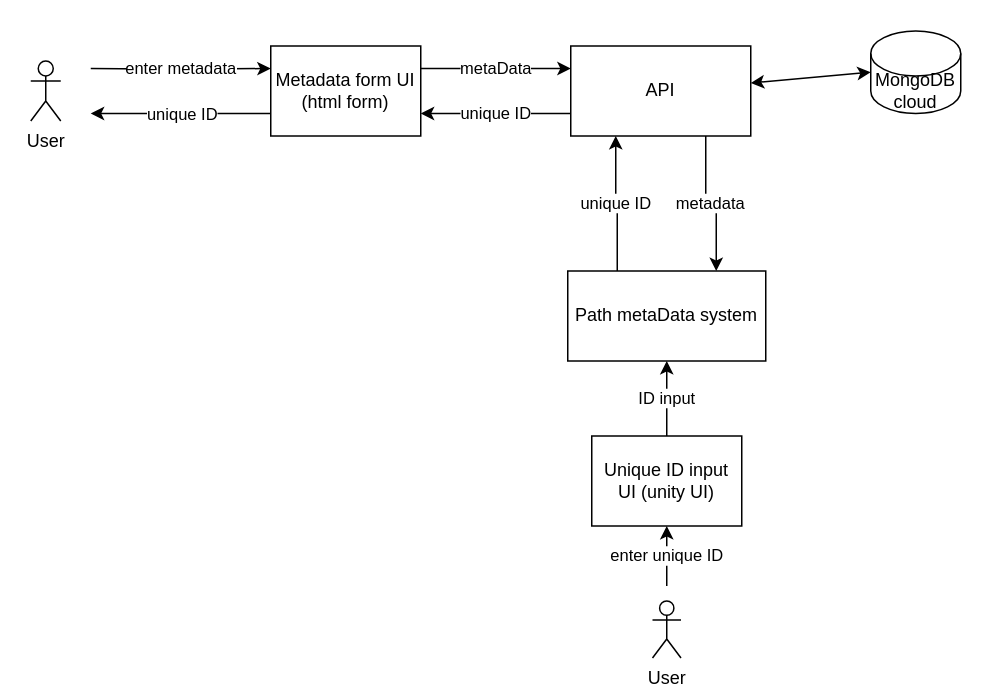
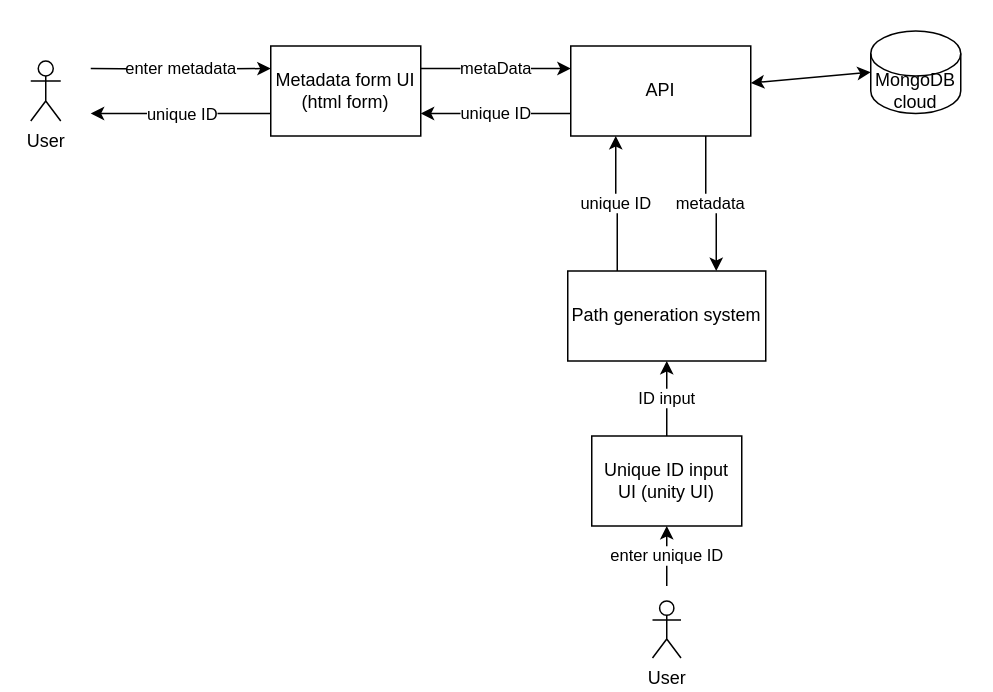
  <mxCell id="0" />
  <mxCell id="1" parent="0" />
  <mxCell id="2" value="MongoDB cloud" style="shape=cylinder3;whiteSpace=wrap;html=1;boundedLbl=1;backgroundOutline=1;size=15;" vertex="1" parent="1"><mxGeometry x="580" y="20" width="60" height="55" as="geometry" /></mxCell>
  <mxCell id="3" value="enter metadata" style="edgeStyle=orthogonalEdgeStyle;rounded=0;orthogonalLoop=1;jettySize=auto;html=1;entryX=0;entryY=0.25;entryDx=0;entryDy=0;" edge="1" parent="1" target="5"><mxGeometry relative="1" as="geometry"><mxPoint x="60" y="45" as="sourcePoint" /></mxGeometry></mxCell>
  <mxCell id="4" value="unique ID" style="edgeStyle=orthogonalEdgeStyle;rounded=0;orthogonalLoop=1;jettySize=auto;html=1;exitX=0;exitY=0.75;exitDx=0;exitDy=0;" edge="1" parent="1" source="5"><mxGeometry relative="1" as="geometry"><mxPoint x="60" y="75" as="targetPoint" /></mxGeometry></mxCell>
  <mxCell id="5" value="Metadata form UI&lt;br&gt;(html form)" style="rounded=0;whiteSpace=wrap;html=1;" vertex="1" parent="1"><mxGeometry x="180" y="30" width="100" height="60" as="geometry" /></mxCell>
  <mxCell id="6" value="API" style="rounded=0;whiteSpace=wrap;html=1;" vertex="1" parent="1"><mxGeometry x="380" y="30" width="120" height="60" as="geometry" /></mxCell>
  <mxCell id="7" value="" style="endArrow=classic;startArrow=classic;html=1;entryX=0;entryY=0.5;entryDx=0;entryDy=0;entryPerimeter=0;" edge="1" parent="1" source="6" target="2"><mxGeometry width="50" height="50" relative="1" as="geometry"><mxPoint x="380" y="90" as="sourcePoint" /><mxPoint x="580" y="73" as="targetPoint" /></mxGeometry></mxCell>
  <mxCell id="8" value="metaData" style="edgeStyle=orthogonalEdgeStyle;rounded=0;orthogonalLoop=1;jettySize=auto;html=1;entryX=0;entryY=0.25;entryDx=0;entryDy=0;startArrow=none;startFill=0;exitX=1;exitY=0.25;exitDx=0;exitDy=0;" edge="1" parent="1" source="5" target="6"><mxGeometry relative="1" as="geometry"><mxPoint x="280" y="59.5" as="sourcePoint" /><mxPoint x="400" y="59.5" as="targetPoint" /></mxGeometry></mxCell>
- <mxCell id="9" value="Path metaData system" style="rounded=0;whiteSpace=wrap;html=1;" vertex="1" parent="1"><mxGeometry x="378" y="180" width="132" height="60" as="geometry" /></mxCell>
+ <mxCell id="9" value="Path generation system" style="rounded=0;whiteSpace=wrap;html=1;" vertex="1" parent="1"><mxGeometry x="378" y="180" width="132" height="60" as="geometry" /></mxCell>
  <mxCell id="10" value="unique ID" style="edgeStyle=orthogonalEdgeStyle;rounded=0;orthogonalLoop=1;jettySize=auto;html=1;entryX=0.25;entryY=1;entryDx=0;entryDy=0;startArrow=none;startFill=0;exitX=0.25;exitY=0;exitDx=0;exitDy=0;" edge="1" parent="1" source="9" target="6"><mxGeometry relative="1" as="geometry"><mxPoint x="290" y="69.5" as="sourcePoint" /><mxPoint x="390" y="70" as="targetPoint" /></mxGeometry></mxCell>
  <mxCell id="11" value="metadata" style="edgeStyle=orthogonalEdgeStyle;rounded=0;orthogonalLoop=1;jettySize=auto;html=1;entryX=0.75;entryY=1;entryDx=0;entryDy=0;startArrow=classic;startFill=1;exitX=0.75;exitY=0;exitDx=0;exitDy=0;endArrow=none;endFill=0;" edge="1" parent="1" source="9" target="6"><mxGeometry relative="1" as="geometry"><mxPoint x="413" y="200" as="sourcePoint" /><mxPoint x="414" y="100" as="targetPoint" /></mxGeometry></mxCell>
  <mxCell id="12" value="ID input" style="edgeStyle=orthogonalEdgeStyle;rounded=0;orthogonalLoop=1;jettySize=auto;html=1;startArrow=classic;startFill=1;endArrow=none;endFill=0;entryX=0.5;entryY=0;entryDx=0;entryDy=0;exitX=0.5;exitY=1;exitDx=0;exitDy=0;" edge="1" parent="1" source="9" target="13"><mxGeometry relative="1" as="geometry"><mxPoint x="500" y="270" as="sourcePoint" /></mxGeometry></mxCell>
  <mxCell id="13" value="Unique ID input UI (unity UI)" style="rounded=0;whiteSpace=wrap;html=1;" vertex="1" parent="1"><mxGeometry x="394" y="290" width="100" height="60" as="geometry" /></mxCell>
  <mxCell id="14" value="User" style="shape=umlActor;verticalLabelPosition=bottom;verticalAlign=top;html=1;outlineConnect=0;" vertex="1" parent="1"><mxGeometry x="20" y="40" width="20" height="40" as="geometry" /></mxCell>
  <mxCell id="15" value="User" style="shape=umlActor;verticalLabelPosition=bottom;verticalAlign=top;html=1;outlineConnect=0;" vertex="1" parent="1"><mxGeometry x="434.5" y="400" width="19" height="38" as="geometry" /></mxCell>
  <mxCell id="16" value="enter unique ID" style="edgeStyle=orthogonalEdgeStyle;rounded=0;orthogonalLoop=1;jettySize=auto;html=1;startArrow=classic;startFill=1;endArrow=none;endFill=0;exitX=0.5;exitY=1;exitDx=0;exitDy=0;" edge="1" parent="1" source="13"><mxGeometry relative="1" as="geometry"><mxPoint x="454" y="250" as="sourcePoint" /><mxPoint x="444" y="390" as="targetPoint" /></mxGeometry></mxCell>
  <mxCell id="17" value="unique ID" style="edgeStyle=orthogonalEdgeStyle;rounded=0;orthogonalLoop=1;jettySize=auto;html=1;startArrow=classic;startFill=1;exitX=1;exitY=0.75;exitDx=0;exitDy=0;endArrow=none;endFill=0;" edge="1" parent="1" source="5"><mxGeometry relative="1" as="geometry"><mxPoint x="289" y="74.5" as="sourcePoint" /><mxPoint x="380" y="75" as="targetPoint" /></mxGeometry></mxCell>
